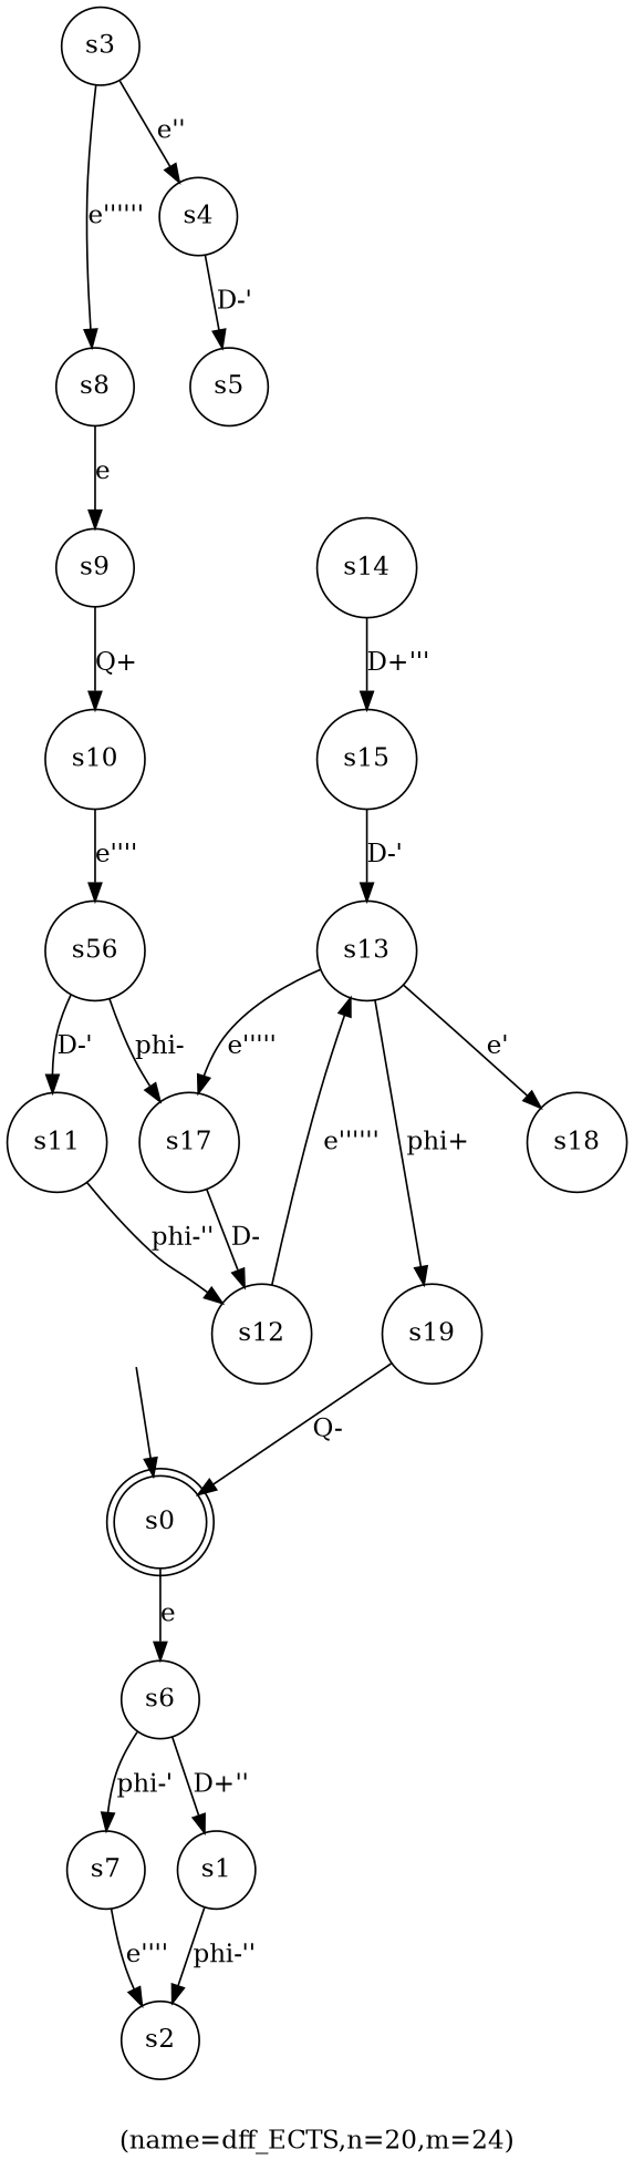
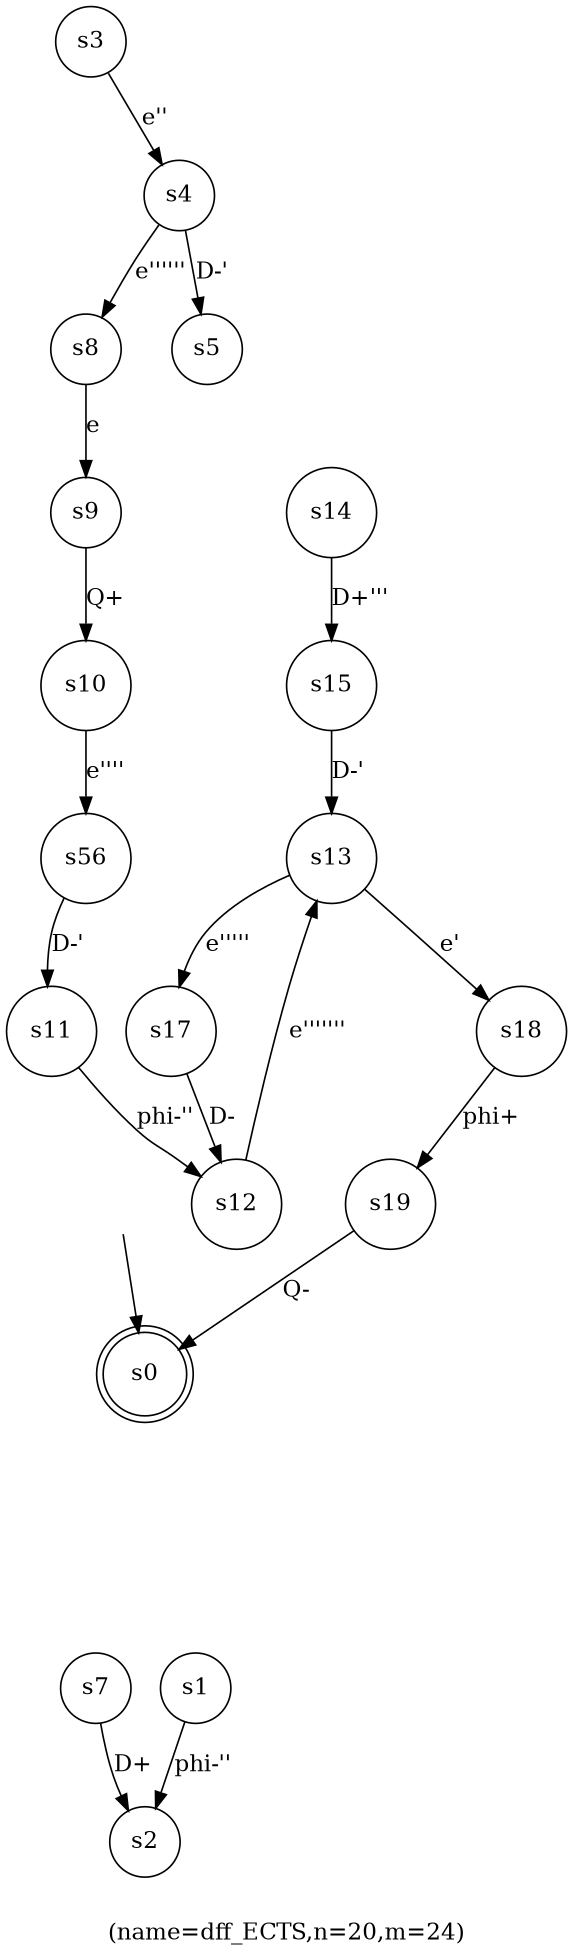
  digraph {
    label="(name=dff_ECTS,n=20,m=24)"
    node [shape=circle]
    _nil [style=invis shape=""]
    s0 [shape=doublecircle]
-   s6
    s7
    s1
    s2
    n7 [label=s56]
    s17
    s11
    s12
    s13
    s18
    s8
    s9
    s10
    s19
    s3
    s4
    s14
    s15
    s5
    _nil -> s0
-   s0 -> s6 [label=e]
-   s6 -> s7 [label="phi-'"]
-   s6 -> s1 [label="D+''"]
-   s7 -> s2 [label="e''''"]
+   s7 -> s2 [label="D+"]
    s1 -> s2 [label="phi-''"]
-   n7 -> s17 [label="phi-"]
    n7 -> s11 [label="D-'"]
    s17 -> s12 [label="D-"]
    s11 -> s12 [label="phi-''"]
-   s12 -> s13 [label="e''''''"]
+   s12 -> s13 [label="e'''''''"]
    s13 -> s17 [label="e'''''"]
    s13 -> s18 [label="e'"]
-   s13 -> s19 [label="phi+"]
+   s18 -> s19 [label="phi+"]
    s8 -> s9 [label=e]
    s9 -> s10 [label="Q+"]
    s10 -> n7 [label="e''''"]
    s19 -> s0 [label="Q-"]
-   s3 -> s8 [label="e''''''"]
+   s4 -> s8 [label="e''''''"]
    s3 -> s4 [label="e''"]
    s4 -> s5 [label="D-'"]
    s14 -> s15 [label="D+'''"]
    s15 -> s13 [label="D-'"]
  }
